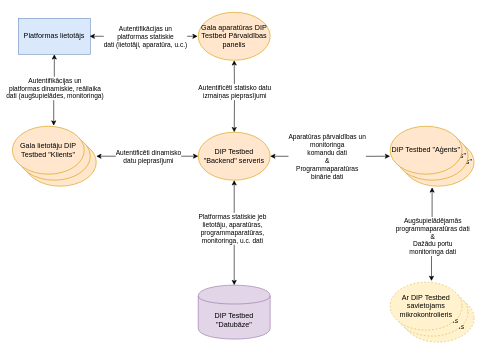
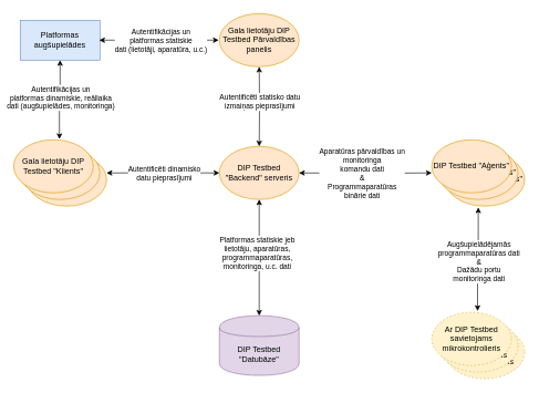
  <mxCell id="0" />
  <mxCell id="1" parent="0" />
  <mxCell id="2" value="Gala lietotāju DIP Testbed &quot;Klients&quot;" style="ellipse;whiteSpace=wrap;html=1;fillColor=#ffe6cc;strokeColor=#d79b00;" parent="1" vertex="1"><mxGeometry x="40" y="230" width="120" height="80" as="geometry" /></mxCell>
  <mxCell id="3" value="DIP Testbed &quot;Backend&quot; serveris" style="ellipse;whiteSpace=wrap;html=1;fillColor=#ffe6cc;strokeColor=#d79b00;" parent="1" vertex="1"><mxGeometry x="330" y="220" width="120" height="80" as="geometry" /></mxCell>
- <mxCell id="4" value="Platformas lietotājs" style="rounded=0;whiteSpace=wrap;html=1;shadow=0;fillColor=#dae8fc;strokeColor=#6c8ebf;" parent="1" vertex="1"><mxGeometry x="30" y="30" width="120" height="60" as="geometry" /></mxCell>
+ <mxCell id="4" value="Platformas augšupielādes" style="rounded=0;whiteSpace=wrap;html=1;shadow=0;fillColor=#dae8fc;strokeColor=#6c8ebf;" parent="1" vertex="1"><mxGeometry x="30" y="30" width="120" height="60" as="geometry" /></mxCell>
  <mxCell id="5" value="Gala lietotāju DIP Testbed &quot;Klients&quot;" style="ellipse;whiteSpace=wrap;html=1;fillColor=#ffe6cc;strokeColor=#d79b00;" parent="1" vertex="1"><mxGeometry x="30" y="220" width="120" height="80" as="geometry" /></mxCell>
  <mxCell id="6" value="DIP Testbed &quot;Datubāze&quot;" style="shape=cylinder;whiteSpace=wrap;html=1;boundedLbl=1;backgroundOutline=1;shadow=0;glass=0;fillColor=#e1d5e7;strokeColor=#9673a6;" parent="1" vertex="1"><mxGeometry x="330" y="475" width="120" height="90" as="geometry" /></mxCell>
  <mxCell id="7" style="edgeStyle=orthogonalEdgeStyle;rounded=0;orthogonalLoop=1;jettySize=auto;html=1;exitX=0.5;exitY=1;exitDx=0;exitDy=0;strokeColor=default;startArrow=classic;startFill=1;entryX=0.575;entryY=-0.012;entryDx=0;entryDy=0;entryPerimeter=0;" parent="1" source="4" target="23" edge="1"><mxGeometry relative="1" as="geometry"><mxPoint x="290" y="90" as="sourcePoint" /><mxPoint x="90" y="210" as="targetPoint" /></mxGeometry></mxCell>
  <mxCell id="8" value="&lt;font face=&quot;helvetica&quot;&gt;Autentifikācijas un &lt;br&gt;platformas dinamiskie, reāllaika&lt;br&gt;dati (augšupielādes, monitoringa)&lt;/font&gt;" style="edgeLabel;html=1;align=center;verticalAlign=middle;resizable=0;points=[];" parent="7" vertex="1" connectable="0"><mxGeometry x="-0.2" y="1" relative="1" as="geometry"><mxPoint x="-1" y="8" as="offset" /></mxGeometry></mxCell>
  <mxCell id="9" style="edgeStyle=orthogonalEdgeStyle;rounded=0;orthogonalLoop=1;jettySize=auto;html=1;exitX=0;exitY=0.5;exitDx=0;exitDy=0;strokeColor=default;startArrow=classic;startFill=1;" parent="1" source="3" edge="1"><mxGeometry relative="1" as="geometry"><mxPoint x="180" y="100" as="sourcePoint" /><mxPoint x="160" y="260" as="targetPoint" /></mxGeometry></mxCell>
  <mxCell id="10" value="Autentificēti dinamisko &lt;br&gt;datu pieprasījumi" style="edgeLabel;html=1;align=center;verticalAlign=middle;resizable=0;points=[];" parent="9" vertex="1" connectable="0"><mxGeometry x="0.188" y="-4" relative="1" as="geometry"><mxPoint x="17" y="4" as="offset" /></mxGeometry></mxCell>
  <mxCell id="11" style="edgeStyle=orthogonalEdgeStyle;rounded=0;orthogonalLoop=1;jettySize=auto;html=1;strokeColor=default;startArrow=classic;startFill=1;entryX=1;entryY=0.5;entryDx=0;entryDy=0;" parent="1" target="3" edge="1"><mxGeometry relative="1" as="geometry"><mxPoint x="650" y="260" as="sourcePoint" /><mxPoint x="450" y="310" as="targetPoint" /></mxGeometry></mxCell>
  <mxCell id="12" value="Aparatūras pārvaldības un&lt;br&gt;monitoringa&lt;br&gt;komandu dati&lt;br&gt;&amp;amp;&lt;br&gt;Programmaparatūras &lt;br&gt;binārie dati" style="edgeLabel;html=1;align=center;verticalAlign=middle;resizable=0;points=[];" parent="11" vertex="1" connectable="0"><mxGeometry x="-0.175" relative="1" as="geometry"><mxPoint x="-23" as="offset" /></mxGeometry></mxCell>
  <mxCell id="13" style="edgeStyle=orthogonalEdgeStyle;rounded=0;orthogonalLoop=1;jettySize=auto;html=1;exitX=0.417;exitY=1.025;exitDx=0;exitDy=0;strokeColor=default;startArrow=classic;startFill=1;entryX=0.575;entryY=-0.025;entryDx=0;entryDy=0;exitPerimeter=0;entryPerimeter=0;" parent="1" source="20" target="28" edge="1"><mxGeometry relative="1" as="geometry"><mxPoint x="670" y="270" as="sourcePoint" /><mxPoint x="580" y="270" as="targetPoint" /></mxGeometry></mxCell>
  <mxCell id="14" value="Augšupielādējamās&lt;br&gt;programmaparatūras dati&lt;br&gt;&amp;amp;&lt;br&gt;Dažādu portu &lt;br&gt;monitoringa dati" style="edgeLabel;html=1;align=center;verticalAlign=middle;resizable=0;points=[];" parent="13" vertex="1" connectable="0"><mxGeometry x="-0.278" y="-1" relative="1" as="geometry"><mxPoint x="1" y="25" as="offset" /></mxGeometry></mxCell>
  <mxCell id="15" style="edgeStyle=orthogonalEdgeStyle;rounded=0;orthogonalLoop=1;jettySize=auto;html=1;exitX=0.5;exitY=0;exitDx=0;exitDy=0;strokeColor=default;startArrow=classic;startFill=1;entryX=0.5;entryY=1;entryDx=0;entryDy=0;" parent="1" source="6" target="3" edge="1"><mxGeometry relative="1" as="geometry"><mxPoint x="550" y="270" as="sourcePoint" /><mxPoint x="460" y="270" as="targetPoint" /></mxGeometry></mxCell>
  <mxCell id="16" value="Platformas statiskie jeb&lt;br&gt;lietotāju, aparatūras, &lt;br&gt;programmaparatūras, &lt;br&gt;monitoringa, u.c. dati" style="edgeLabel;html=1;align=center;verticalAlign=middle;resizable=0;points=[];" parent="15" vertex="1" connectable="0"><mxGeometry x="0.383" y="4" relative="1" as="geometry"><mxPoint y="26" as="offset" /></mxGeometry></mxCell>
- <mxCell id="17" value="Gala aparatūras DIP Testbed Pārvaldības panelis" style="ellipse;whiteSpace=wrap;html=1;fillColor=#ffe6cc;strokeColor=#d79b00;" parent="1" vertex="1"><mxGeometry x="330" y="20" width="120" height="80" as="geometry" /></mxCell>
+ <mxCell id="17" value="Gala lietotāju DIP Testbed Pārvaldības panelis" style="ellipse;whiteSpace=wrap;html=1;fillColor=#ffe6cc;strokeColor=#d79b00;" parent="1" vertex="1"><mxGeometry x="330" y="20" width="120" height="80" as="geometry" /></mxCell>
  <mxCell id="18" style="edgeStyle=orthogonalEdgeStyle;rounded=0;orthogonalLoop=1;jettySize=auto;html=1;strokeColor=default;startArrow=classic;startFill=1;entryX=0.5;entryY=1;entryDx=0;entryDy=0;" parent="1" target="17" edge="1"><mxGeometry relative="1" as="geometry"><mxPoint x="390" y="220" as="sourcePoint" /><mxPoint x="160" y="270" as="targetPoint" /></mxGeometry></mxCell>
  <mxCell id="19" value="Autentificēti statisko datu&lt;br&gt;izmaiņas pieprasījumi" style="edgeLabel;html=1;align=center;verticalAlign=middle;resizable=0;points=[];" parent="18" vertex="1" connectable="0"><mxGeometry x="0.188" y="-4" relative="1" as="geometry"><mxPoint x="-4" y="4" as="offset" /></mxGeometry></mxCell>
  <mxCell id="20" value="DIP Testbed &quot;Aģents&quot;" style="ellipse;whiteSpace=wrap;html=1;fillColor=#ffe6cc;strokeColor=#d79b00;" parent="1" vertex="1"><mxGeometry x="670" y="230" width="120" height="80" as="geometry" /></mxCell>
  <mxCell id="21" style="edgeStyle=orthogonalEdgeStyle;rounded=0;orthogonalLoop=1;jettySize=auto;html=1;strokeColor=default;startArrow=classic;startFill=1;entryX=1;entryY=0.5;entryDx=0;entryDy=0;exitX=0;exitY=0.5;exitDx=0;exitDy=0;" parent="1" edge="1"><mxGeometry relative="1" as="geometry"><mxPoint x="329" y="60" as="sourcePoint" /><mxPoint x="149" y="60" as="targetPoint" /></mxGeometry></mxCell>
  <mxCell id="22" value="Autentifikācijas un &lt;br&gt;platformas statiskie&lt;br&gt;dati (lietotāji, aparatūra, u.c.)" style="edgeLabel;html=1;align=center;verticalAlign=middle;resizable=0;points=[];" parent="21" vertex="1" connectable="0"><mxGeometry x="0.188" y="-4" relative="1" as="geometry"><mxPoint x="19" y="4" as="offset" /></mxGeometry></mxCell>
  <mxCell id="23" value="Gala lietotāju DIP Testbed &quot;Klients&quot;" style="ellipse;whiteSpace=wrap;html=1;fillColor=#ffe6cc;strokeColor=#d79b00;" parent="1" vertex="1"><mxGeometry x="20" y="210" width="120" height="80" as="geometry" /></mxCell>
  <mxCell id="24" value="DIP Testbed &quot;Aģents&quot;" style="ellipse;whiteSpace=wrap;html=1;fillColor=#ffe6cc;strokeColor=#d79b00;" parent="1" vertex="1"><mxGeometry x="660" y="220" width="120" height="80" as="geometry" /></mxCell>
  <mxCell id="25" value="DIP Testbed &quot;Aģents&quot;" style="ellipse;whiteSpace=wrap;html=1;fillColor=#ffe6cc;strokeColor=#d79b00;" parent="1" vertex="1"><mxGeometry x="650" y="210" width="120" height="80" as="geometry" /></mxCell>
  <mxCell id="26" value="Ar DIP Testbed savietojams mikrokontrolieris" style="ellipse;whiteSpace=wrap;html=1;dashed=1;fillColor=#fff2cc;strokeColor=#d6b656;" parent="1" vertex="1"><mxGeometry x="670" y="490" width="120" height="80" as="geometry" /></mxCell>
  <mxCell id="27" value="Ar DIP Testbed savietojams mikrokontrolieris" style="ellipse;whiteSpace=wrap;html=1;dashed=1;fillColor=#fff2cc;strokeColor=#d6b656;" parent="1" vertex="1"><mxGeometry x="660" y="480" width="120" height="80" as="geometry" /></mxCell>
  <mxCell id="28" value="Ar DIP Testbed savietojams mikrokontrolieris" style="ellipse;whiteSpace=wrap;html=1;dashed=1;fillColor=#fff2cc;strokeColor=#d6b656;" parent="1" vertex="1"><mxGeometry x="650" y="470" width="120" height="80" as="geometry" /></mxCell>
